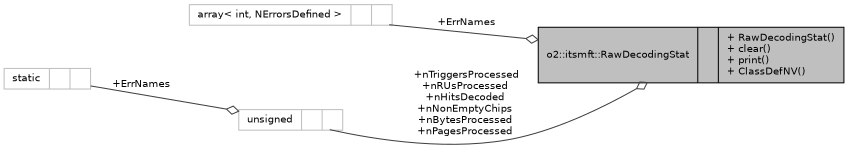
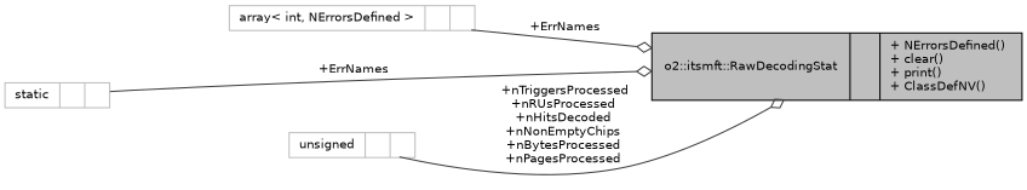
  digraph {
    rankdir=LR
    node [color=grey75 fontname=Helvetica fontsize=10 shape=record]
    edge [arrowhead=odiamond color=grey25 fontname=Helvetica fontsize=10 labelfontname=Helvetica labelfontsize=10 style=solid]
-   n1 [color=black fillcolor=grey75 fontcolor=black height=0.2 label="{o2::itsmft::RawDecodingStat\n||+ RawDecodingStat()\l+ clear()\l+ print()\l+ ClassDefNV()\l}" style=filled width=0.4]
+   n1 [color=black fillcolor=grey75 fontcolor=black height=0.2 label="{o2::itsmft::RawDecodingStat\n||+ NErrorsDefined()\l+ clear()\l+ print()\l+ ClassDefNV()\l}" style=filled width=0.4]
    n2 [height=0.2 label="{array\< int, NErrorsDefined \>\n||}" width=0.4]
    n3 [height=0.2 label="{static\n||}" width=0.4]
    n4 [height=0.2 label="{unsigned\n||}" width=0.4]
    n2 -> n1 [label=" +ErrNames"]
-   n3 -> n4 [label=" +ErrNames"]
+   n3 -> n1 [label=" +ErrNames"]
    n4 -> n1 [label=" +nTriggersProcessed\n+nRUsProcessed\n+nHitsDecoded\n+nNonEmptyChips\n+nBytesProcessed\n+nPagesProcessed"]
  }
